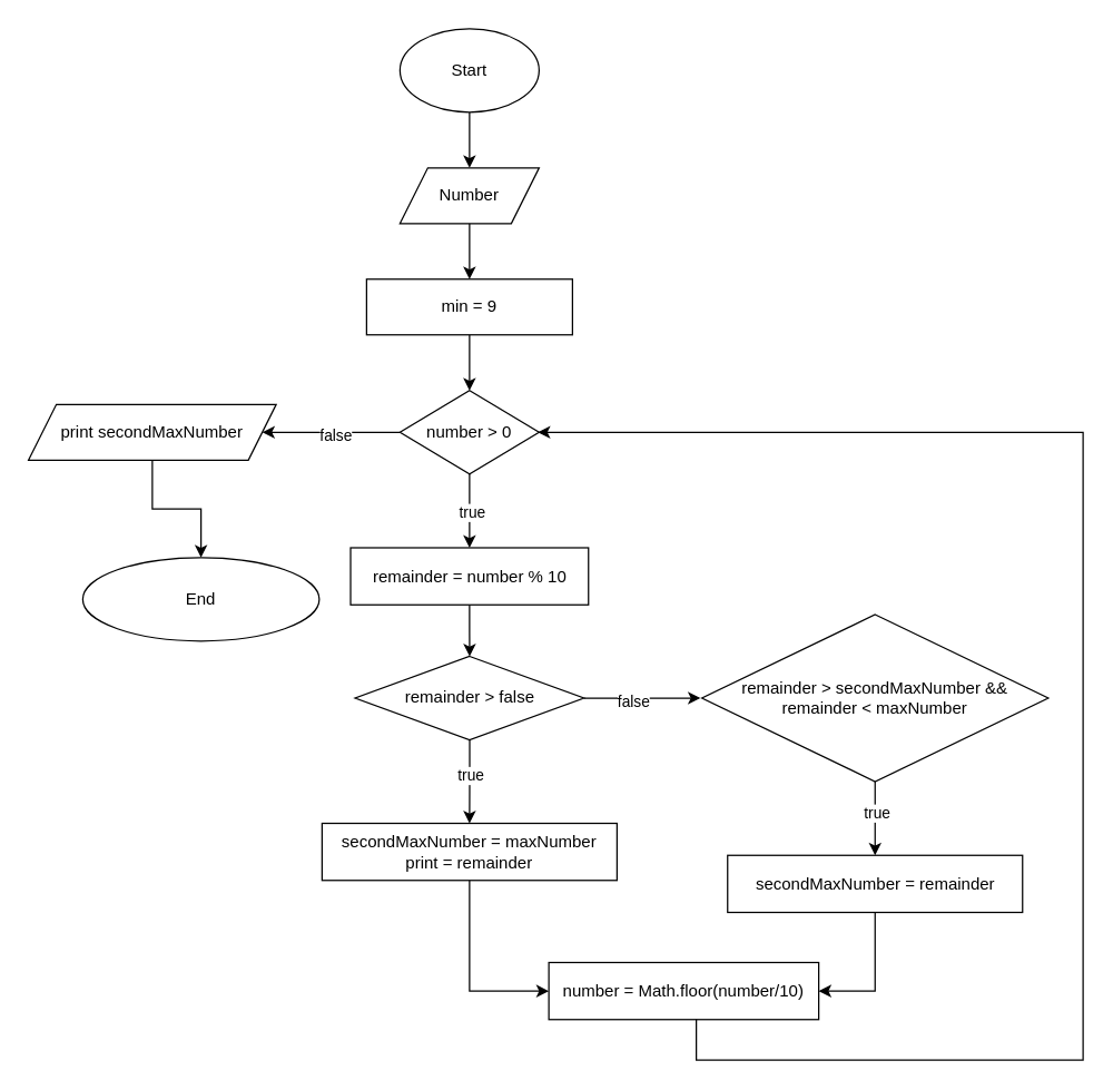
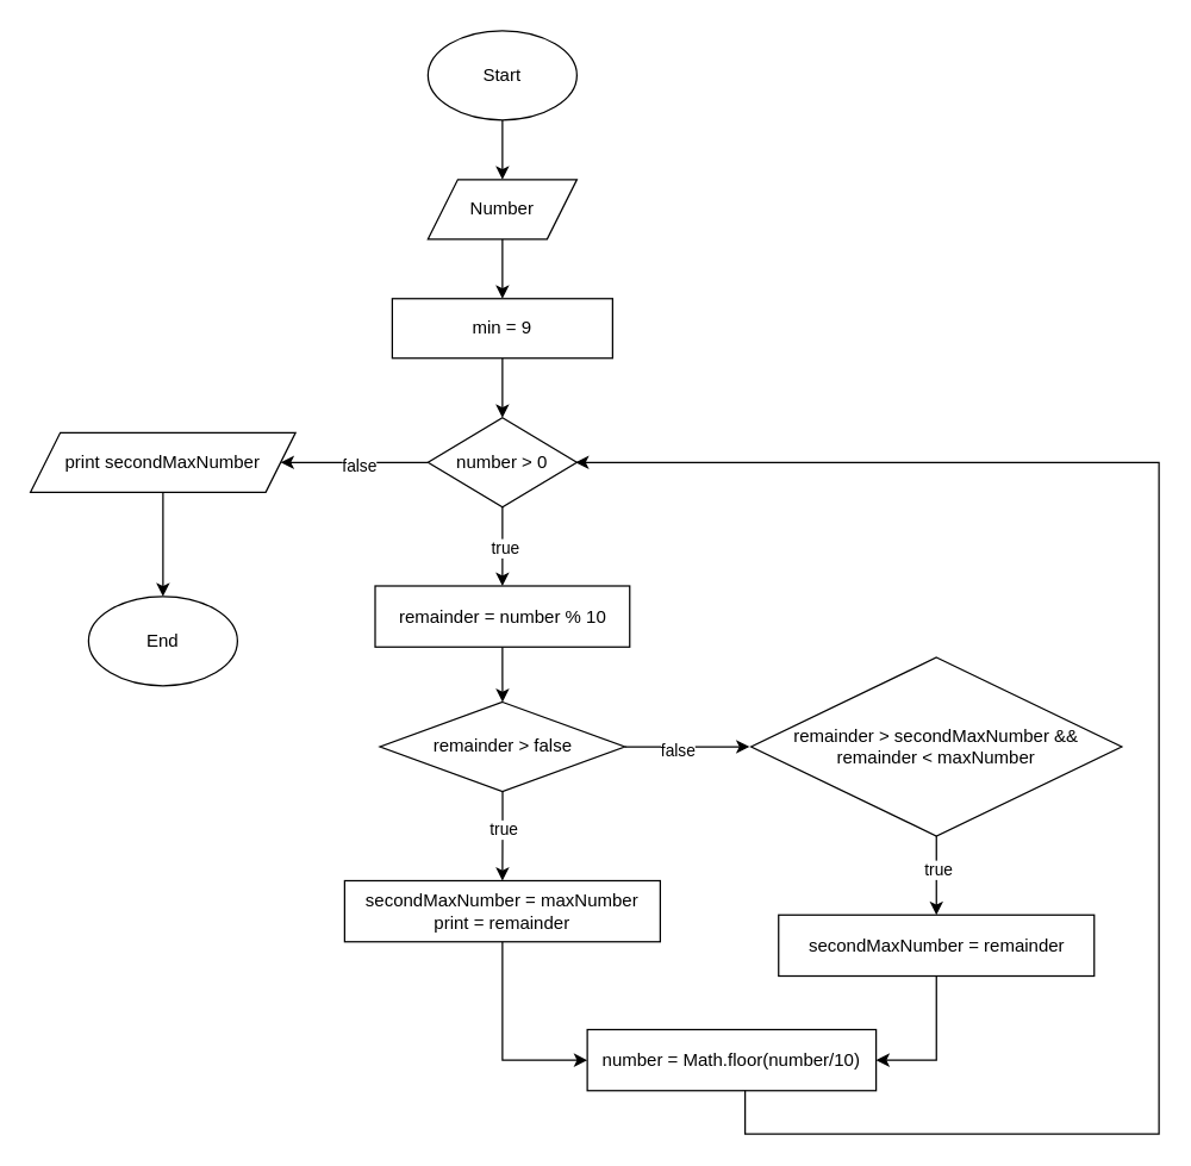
  <mxCell id="0" />
  <mxCell id="1" parent="0" />
  <mxCell id="2" value="" style="edgeStyle=orthogonalEdgeStyle;rounded=0;orthogonalLoop=1;jettySize=auto;html=1;" edge="1" parent="1" source="3" target="5"><mxGeometry relative="1" as="geometry" /></mxCell>
  <mxCell id="3" value="Start" style="ellipse;whiteSpace=wrap;html=1;" vertex="1" parent="1"><mxGeometry x="287" y="20" width="100" height="60" as="geometry" /></mxCell>
  <mxCell id="4" value="" style="edgeStyle=orthogonalEdgeStyle;rounded=0;orthogonalLoop=1;jettySize=auto;html=1;" edge="1" parent="1" source="5" target="7"><mxGeometry relative="1" as="geometry" /></mxCell>
  <mxCell id="5" value="Number" style="shape=parallelogram;perimeter=parallelogramPerimeter;whiteSpace=wrap;html=1;fixedSize=1;" vertex="1" parent="1"><mxGeometry x="287" y="120" width="100" height="40" as="geometry" /></mxCell>
  <mxCell id="6" value="" style="edgeStyle=orthogonalEdgeStyle;rounded=0;orthogonalLoop=1;jettySize=auto;html=1;" edge="1" parent="1" source="7" target="12"><mxGeometry relative="1" as="geometry" /></mxCell>
  <mxCell id="7" value="min = 9" style="rounded=0;whiteSpace=wrap;html=1;" vertex="1" parent="1"><mxGeometry x="263" y="200" width="148" height="40" as="geometry" /></mxCell>
  <mxCell id="8" value="" style="edgeStyle=orthogonalEdgeStyle;rounded=0;orthogonalLoop=1;jettySize=auto;html=1;" edge="1" parent="1" source="12" target="16"><mxGeometry relative="1" as="geometry" /></mxCell>
  <mxCell id="9" value="false" style="edgeLabel;html=1;align=center;verticalAlign=middle;resizable=0;points=[];" vertex="1" connectable="0" parent="8"><mxGeometry x="-0.044" y="2" relative="1" as="geometry"><mxPoint as="offset" /></mxGeometry></mxCell>
  <mxCell id="10" value="" style="edgeStyle=orthogonalEdgeStyle;rounded=0;orthogonalLoop=1;jettySize=auto;html=1;" edge="1" parent="1" source="12" target="14"><mxGeometry relative="1" as="geometry" /></mxCell>
  <mxCell id="11" value="true" style="edgeLabel;html=1;align=center;verticalAlign=middle;resizable=0;points=[];" vertex="1" connectable="0" parent="10"><mxGeometry y="1" relative="1" as="geometry"><mxPoint as="offset" /></mxGeometry></mxCell>
  <mxCell id="12" value="number &amp;gt; 0" style="rhombus;whiteSpace=wrap;html=1;" vertex="1" parent="1"><mxGeometry x="287" y="280" width="100" height="60" as="geometry" /></mxCell>
  <mxCell id="13" value="" style="edgeStyle=orthogonalEdgeStyle;rounded=0;orthogonalLoop=1;jettySize=auto;html=1;" edge="1" parent="1" source="14" target="22"><mxGeometry relative="1" as="geometry" /></mxCell>
  <mxCell id="14" value="remainder = number % 10" style="rounded=0;whiteSpace=wrap;html=1;" vertex="1" parent="1"><mxGeometry x="251.5" y="393" width="171" height="41" as="geometry" /></mxCell>
  <mxCell id="15" value="" style="edgeStyle=orthogonalEdgeStyle;rounded=0;orthogonalLoop=1;jettySize=auto;html=1;" edge="1" parent="1" source="16" target="17"><mxGeometry relative="1" as="geometry" /></mxCell>
  <mxCell id="16" value="print secondMaxNumber" style="shape=parallelogram;perimeter=parallelogramPerimeter;whiteSpace=wrap;html=1;fixedSize=1;" vertex="1" parent="1"><mxGeometry x="20" y="290" width="178" height="40" as="geometry" /></mxCell>
- <mxCell id="17" value="End" style="ellipse;whiteSpace=wrap;html=1;" vertex="1" parent="1"><mxGeometry x="59" y="400" width="170" height="60" as="geometry" /></mxCell>
+ <mxCell id="17" value="End" style="ellipse;whiteSpace=wrap;html=1;" vertex="1" parent="1"><mxGeometry x="59" y="400" width="100" height="60" as="geometry" /></mxCell>
  <mxCell id="18" value="" style="edgeStyle=orthogonalEdgeStyle;rounded=0;orthogonalLoop=1;jettySize=auto;html=1;" edge="1" parent="1" source="22" target="24"><mxGeometry relative="1" as="geometry" /></mxCell>
  <mxCell id="19" value="true" style="edgeLabel;html=1;align=center;verticalAlign=middle;resizable=0;points=[];" vertex="1" connectable="0" parent="18"><mxGeometry x="-0.149" relative="1" as="geometry"><mxPoint as="offset" /></mxGeometry></mxCell>
  <mxCell id="20" value="" style="edgeStyle=orthogonalEdgeStyle;rounded=0;orthogonalLoop=1;jettySize=auto;html=1;" edge="1" parent="1" source="22"><mxGeometry relative="1" as="geometry"><mxPoint x="503" y="501" as="targetPoint" /></mxGeometry></mxCell>
  <mxCell id="21" value="false" style="edgeLabel;html=1;align=center;verticalAlign=middle;resizable=0;points=[];" vertex="1" connectable="0" parent="20"><mxGeometry x="-0.158" y="-2" relative="1" as="geometry"><mxPoint as="offset" /></mxGeometry></mxCell>
  <mxCell id="22" value="remainder &amp;gt; false" style="rhombus;whiteSpace=wrap;html=1;" vertex="1" parent="1"><mxGeometry x="254.75" y="471" width="164.5" height="60" as="geometry" /></mxCell>
  <mxCell id="23" style="edgeStyle=orthogonalEdgeStyle;rounded=0;orthogonalLoop=1;jettySize=auto;html=1;exitX=0.5;exitY=1;exitDx=0;exitDy=0;entryX=0;entryY=0.5;entryDx=0;entryDy=0;" edge="1" parent="1" source="24" target="31"><mxGeometry relative="1" as="geometry" /></mxCell>
  <mxCell id="24" value="secondMaxNumber = maxNumber&lt;br&gt;print = remainder" style="rounded=0;whiteSpace=wrap;html=1;" vertex="1" parent="1"><mxGeometry x="231" y="591" width="212" height="41" as="geometry" /></mxCell>
  <mxCell id="25" value="" style="edgeStyle=orthogonalEdgeStyle;rounded=0;orthogonalLoop=1;jettySize=auto;html=1;" edge="1" parent="1" source="27" target="29"><mxGeometry relative="1" as="geometry" /></mxCell>
  <mxCell id="26" value="true" style="edgeLabel;html=1;align=center;verticalAlign=middle;resizable=0;points=[];" vertex="1" connectable="0" parent="25"><mxGeometry x="-0.151" y="1" relative="1" as="geometry"><mxPoint as="offset" /></mxGeometry></mxCell>
  <mxCell id="27" value="remainder &amp;gt; secondMaxNumber &amp;amp;&amp;amp;&lt;br&gt;remainder &amp;lt; maxNumber" style="rhombus;whiteSpace=wrap;html=1;" vertex="1" parent="1"><mxGeometry x="504" y="441" width="249" height="120" as="geometry" /></mxCell>
  <mxCell id="28" style="edgeStyle=orthogonalEdgeStyle;rounded=0;orthogonalLoop=1;jettySize=auto;html=1;exitX=0.5;exitY=1;exitDx=0;exitDy=0;entryX=1;entryY=0.5;entryDx=0;entryDy=0;" edge="1" parent="1" source="29" target="31"><mxGeometry relative="1" as="geometry" /></mxCell>
  <mxCell id="29" value="secondMaxNumber = remainder" style="rounded=0;whiteSpace=wrap;html=1;" vertex="1" parent="1"><mxGeometry x="522.5" y="614" width="212" height="41" as="geometry" /></mxCell>
  <mxCell id="30" style="edgeStyle=orthogonalEdgeStyle;rounded=0;orthogonalLoop=1;jettySize=auto;html=1;exitX=0.534;exitY=0.976;exitDx=0;exitDy=0;entryX=1;entryY=0.5;entryDx=0;entryDy=0;exitPerimeter=0;" edge="1" parent="1" source="31"><mxGeometry relative="1" as="geometry"><mxPoint x="500" y="769" as="sourcePoint" /><mxPoint x="386" y="310" as="targetPoint" /><Array as="points"><mxPoint x="500" y="731" /><mxPoint x="500" y="761" /><mxPoint x="778" y="761" /><mxPoint x="778" y="310" /></Array></mxGeometry></mxCell>
  <mxCell id="31" value="number = Math.floor(number/10)" style="rounded=0;whiteSpace=wrap;html=1;" vertex="1" parent="1"><mxGeometry x="394" y="691" width="194" height="41" as="geometry" /></mxCell>
